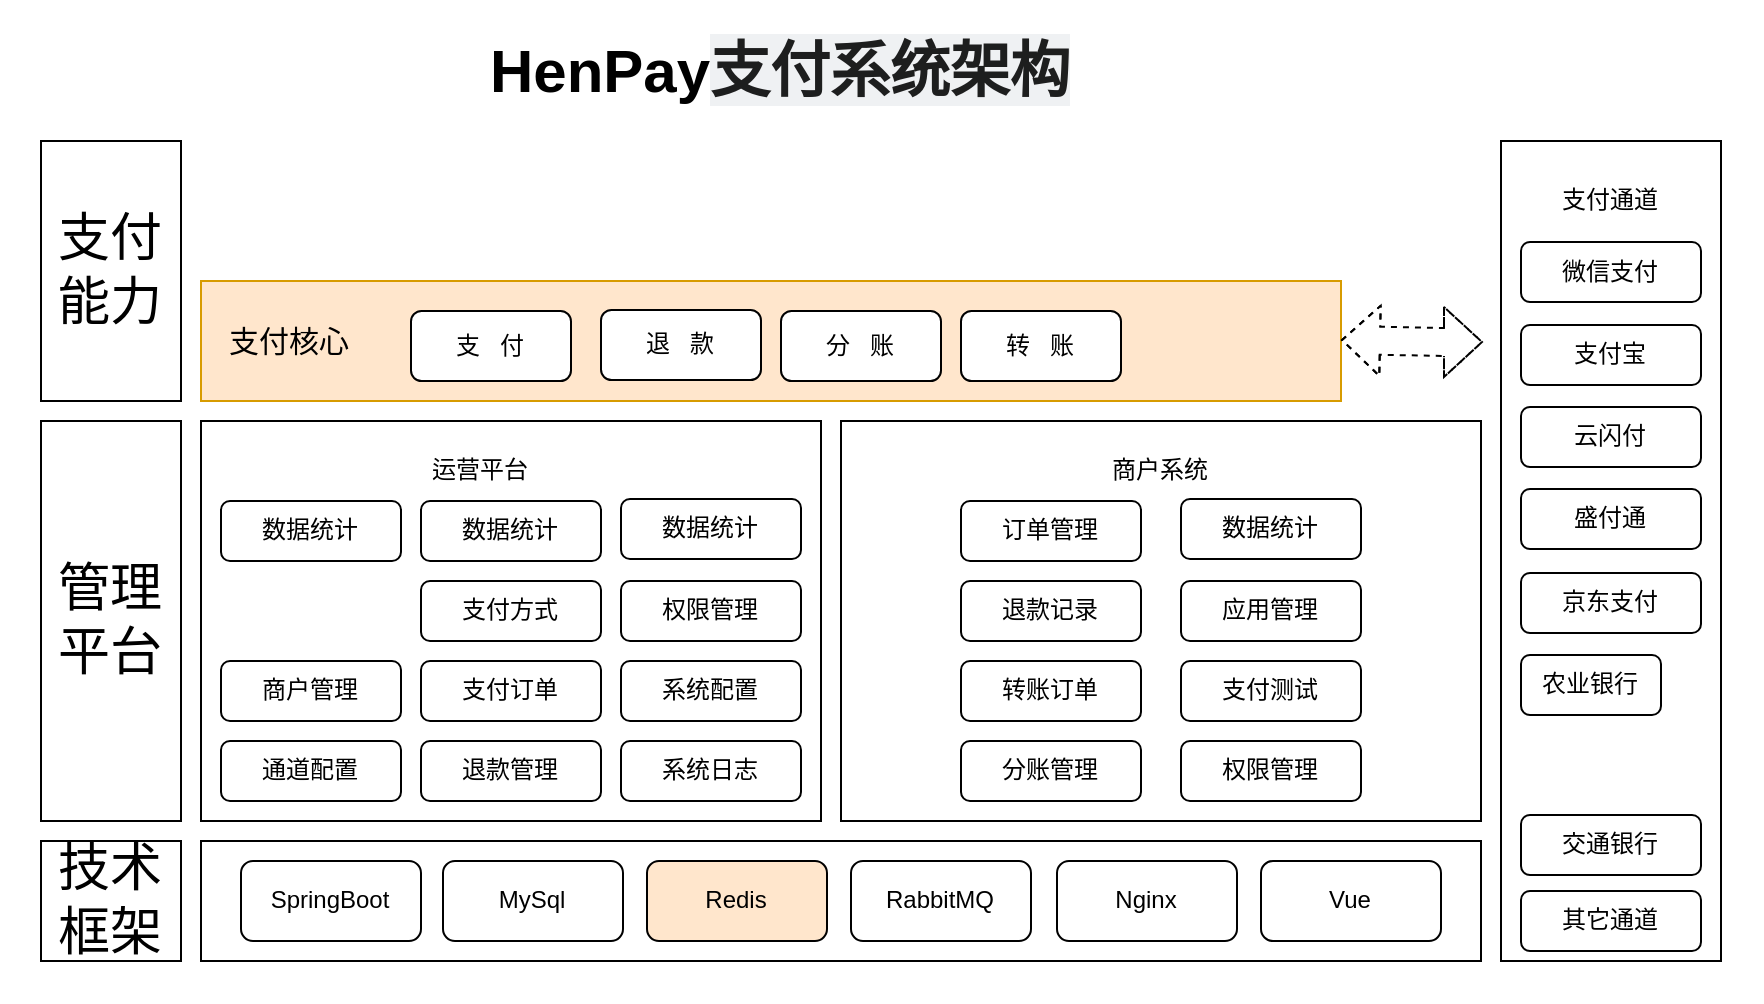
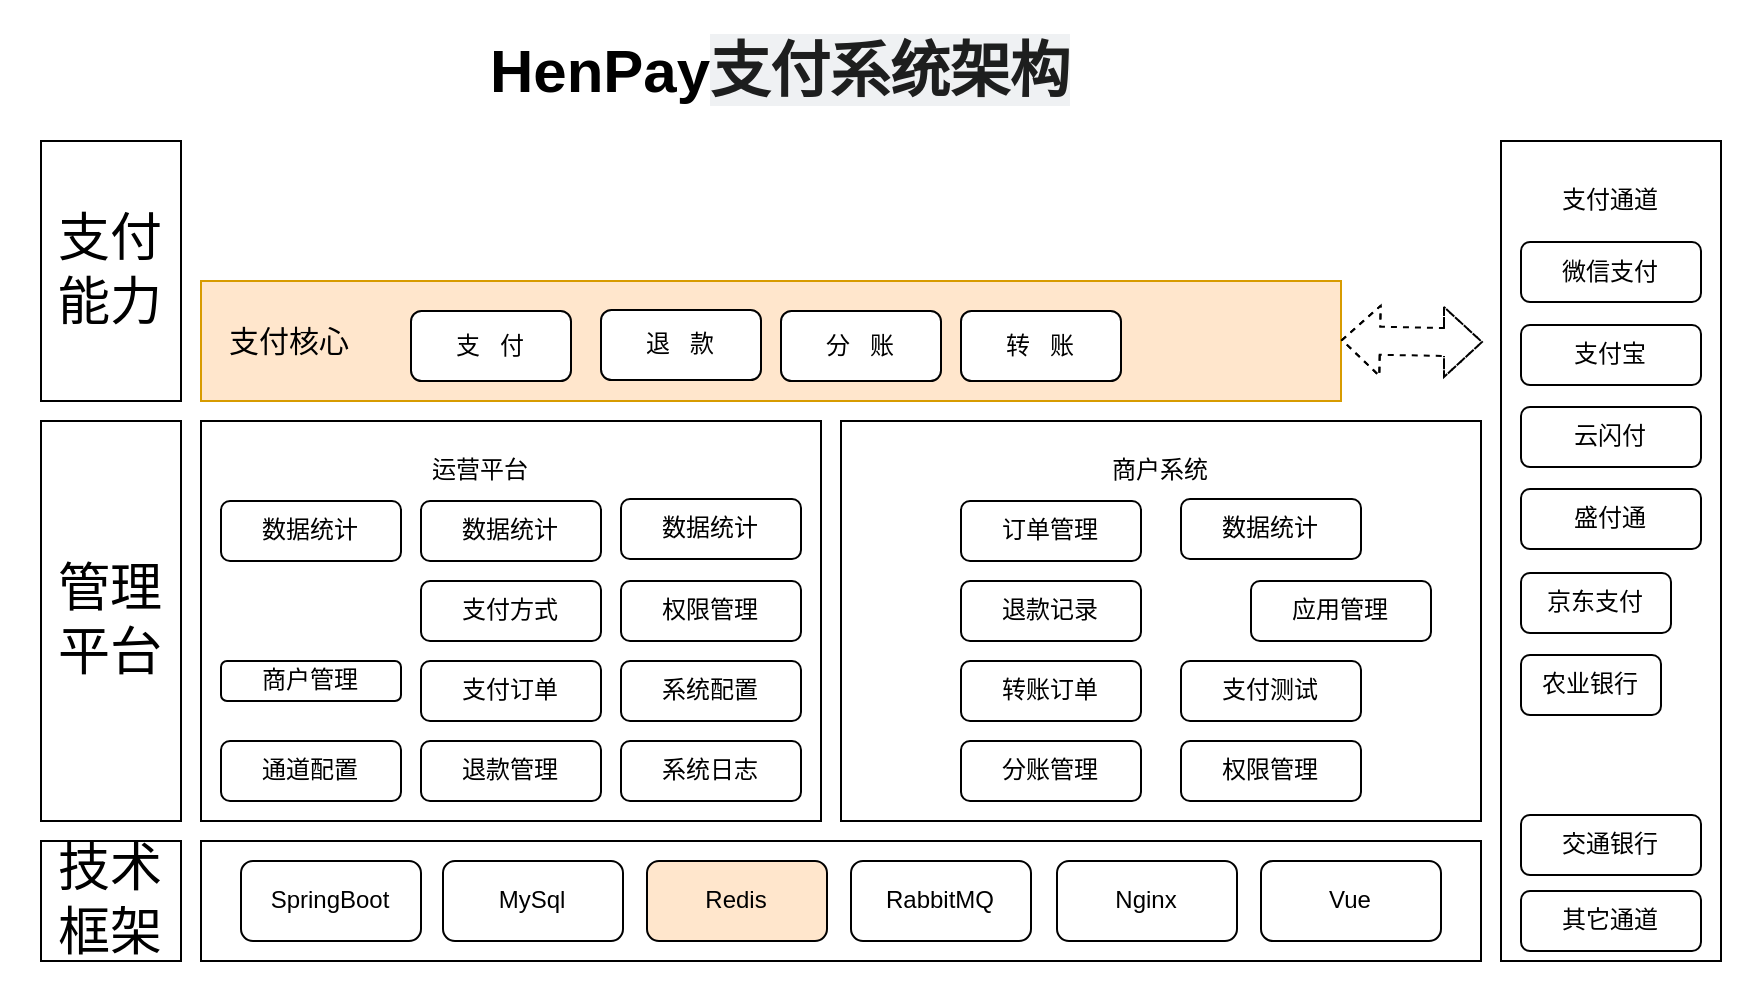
  <mxCell id="0" />
  <mxCell id="1" parent="0" />
  <mxCell id="2" value="&lt;span style=&quot;font-size: 15px;&quot;&gt;&amp;nbsp; &amp;nbsp;支付核心&amp;nbsp;&amp;nbsp;&lt;/span&gt;" style="rounded=0;whiteSpace=wrap;html=1;fillColor=#ffe6cc;strokeColor=#d79b00;align=left;" vertex="1" parent="1"><mxGeometry x="100" y="140" width="570" height="60" as="geometry" /></mxCell>
  <mxCell id="3" value="" style="rounded=0;whiteSpace=wrap;html=1;align=center;" vertex="1" parent="1"><mxGeometry x="100" y="210" width="310" height="200" as="geometry" /></mxCell>
  <mxCell id="4" value="运营平台" style="text;html=1;align=center;verticalAlign=middle;whiteSpace=wrap;rounded=0;" vertex="1" parent="1"><mxGeometry x="210" y="220" width="60" height="30" as="geometry" /></mxCell>
  <mxCell id="5" value="&lt;b&gt;&lt;font style=&quot;font-size: 30px;&quot;&gt;HenPay&lt;span style=&quot;color: rgba(0, 0, 0, 0.88); font-family: Inter, -apple-system, BlinkMacSystemFont, &amp;quot;Segoe UI&amp;quot;, &amp;quot;SF Pro SC&amp;quot;, &amp;quot;SF Pro Display&amp;quot;, &amp;quot;SF Pro Icons&amp;quot;, &amp;quot;PingFang SC&amp;quot;, &amp;quot;Hiragino Sans GB&amp;quot;, &amp;quot;Microsoft YaHei&amp;quot;, &amp;quot;Helvetica Neue&amp;quot;, Helvetica, Arial, sans-serif; text-align: left; white-space-collapse: preserve-breaks; background-color: rgba(175, 184, 193, 0.2);&quot;&gt;支付系统架构&lt;/span&gt;&lt;/font&gt;&lt;/b&gt;" style="text;html=1;align=center;verticalAlign=middle;whiteSpace=wrap;rounded=0;" vertex="1" parent="1"><mxGeometry x="230" y="20" width="320" height="30" as="geometry" /></mxCell>
  <mxCell id="6" value="数据统计" style="rounded=1;whiteSpace=wrap;html=1;" vertex="1" parent="1"><mxGeometry x="110" y="250" width="90" height="30" as="geometry" /></mxCell>
  <mxCell id="7" value="支&amp;nbsp; &amp;nbsp;付" style="rounded=1;whiteSpace=wrap;html=1;" vertex="1" parent="1"><mxGeometry x="205" y="155" width="80" height="35" as="geometry" /></mxCell>
  <mxCell id="8" value="退&amp;nbsp; &amp;nbsp;款" style="rounded=1;whiteSpace=wrap;html=1;" vertex="1" parent="1"><mxGeometry x="300" y="154.5" width="80" height="35" as="geometry" /></mxCell>
  <mxCell id="9" value="分&amp;nbsp; &amp;nbsp;账" style="rounded=1;whiteSpace=wrap;html=1;" vertex="1" parent="1"><mxGeometry x="390" y="155" width="80" height="35" as="geometry" /></mxCell>
  <mxCell id="10" value="转&amp;nbsp; &amp;nbsp;账" style="rounded=1;whiteSpace=wrap;html=1;" vertex="1" parent="1"><mxGeometry x="480" y="155" width="80" height="35" as="geometry" /></mxCell>
  <mxCell id="11" value="数据统计" style="rounded=1;whiteSpace=wrap;html=1;" vertex="1" parent="1"><mxGeometry x="210" y="250" width="90" height="30" as="geometry" /></mxCell>
  <mxCell id="12" value="数据统计" style="rounded=1;whiteSpace=wrap;html=1;" vertex="1" parent="1"><mxGeometry x="310" y="249" width="90" height="30" as="geometry" /></mxCell>
- <mxCell id="13" value="商户管理" style="rounded=1;whiteSpace=wrap;html=1;" vertex="1" parent="1"><mxGeometry x="110" y="330" width="90" height="30" as="geometry" /></mxCell>
+ <mxCell id="13" value="商户管理" style="rounded=1;whiteSpace=wrap;html=1;" vertex="1" parent="1"><mxGeometry x="110" y="330" width="90" height="20" as="geometry" /></mxCell>
  <mxCell id="14" value="通道配置" style="rounded=1;whiteSpace=wrap;html=1;" vertex="1" parent="1"><mxGeometry x="110" y="370" width="90" height="30" as="geometry" /></mxCell>
  <mxCell id="15" value="支付方式" style="rounded=1;whiteSpace=wrap;html=1;" vertex="1" parent="1"><mxGeometry x="210" y="290" width="90" height="30" as="geometry" /></mxCell>
  <mxCell id="16" value="支付订单" style="rounded=1;whiteSpace=wrap;html=1;" vertex="1" parent="1"><mxGeometry x="210" y="330" width="90" height="30" as="geometry" /></mxCell>
  <mxCell id="17" value="退款管理" style="rounded=1;whiteSpace=wrap;html=1;" vertex="1" parent="1"><mxGeometry x="210" y="370" width="90" height="30" as="geometry" /></mxCell>
  <mxCell id="18" value="权限管理" style="rounded=1;whiteSpace=wrap;html=1;" vertex="1" parent="1"><mxGeometry x="310" y="290" width="90" height="30" as="geometry" /></mxCell>
  <mxCell id="19" value="系统配置" style="rounded=1;whiteSpace=wrap;html=1;" vertex="1" parent="1"><mxGeometry x="310" y="330" width="90" height="30" as="geometry" /></mxCell>
  <mxCell id="20" value="系统日志" style="rounded=1;whiteSpace=wrap;html=1;" vertex="1" parent="1"><mxGeometry x="310" y="370" width="90" height="30" as="geometry" /></mxCell>
  <mxCell id="21" value="" style="rounded=0;whiteSpace=wrap;html=1;" vertex="1" parent="1"><mxGeometry x="420" y="210" width="320" height="200" as="geometry" /></mxCell>
  <mxCell id="22" value="订单管理" style="rounded=1;whiteSpace=wrap;html=1;" vertex="1" parent="1"><mxGeometry x="480" y="250" width="90" height="30" as="geometry" /></mxCell>
  <mxCell id="23" value="商户系统" style="text;html=1;align=center;verticalAlign=middle;whiteSpace=wrap;rounded=0;" vertex="1" parent="1"><mxGeometry x="550" y="220" width="60" height="30" as="geometry" /></mxCell>
  <mxCell id="24" value="数据统计" style="rounded=1;whiteSpace=wrap;html=1;" vertex="1" parent="1"><mxGeometry x="590" y="249" width="90" height="30" as="geometry" /></mxCell>
  <mxCell id="25" value="退款记录" style="rounded=1;whiteSpace=wrap;html=1;" vertex="1" parent="1"><mxGeometry x="480" y="290" width="90" height="30" as="geometry" /></mxCell>
- <mxCell id="26" value="应用管理" style="rounded=1;whiteSpace=wrap;html=1;" vertex="1" parent="1"><mxGeometry x="590" y="290" width="90" height="30" as="geometry" /></mxCell>
+ <mxCell id="26" value="应用管理" style="rounded=1;whiteSpace=wrap;html=1;" vertex="1" parent="1"><mxGeometry x="625" y="290" width="90" height="30" as="geometry" /></mxCell>
  <mxCell id="27" value="转账订单" style="rounded=1;whiteSpace=wrap;html=1;" vertex="1" parent="1"><mxGeometry x="480" y="330" width="90" height="30" as="geometry" /></mxCell>
  <mxCell id="28" value="支付测试" style="rounded=1;whiteSpace=wrap;html=1;" vertex="1" parent="1"><mxGeometry x="590" y="330" width="90" height="30" as="geometry" /></mxCell>
  <mxCell id="29" value="分账管理" style="rounded=1;whiteSpace=wrap;html=1;" vertex="1" parent="1"><mxGeometry x="480" y="370" width="90" height="30" as="geometry" /></mxCell>
  <mxCell id="30" value="权限管理" style="rounded=1;whiteSpace=wrap;html=1;" vertex="1" parent="1"><mxGeometry x="590" y="370" width="90" height="30" as="geometry" /></mxCell>
  <mxCell id="31" value="" style="rounded=0;whiteSpace=wrap;html=1;" vertex="1" parent="1"><mxGeometry x="100" y="420" width="640" height="60" as="geometry" /></mxCell>
  <mxCell id="32" value="SpringBoot" style="rounded=1;whiteSpace=wrap;html=1;" vertex="1" parent="1"><mxGeometry x="120" y="430" width="90" height="40" as="geometry" /></mxCell>
  <mxCell id="33" value="MySql" style="rounded=1;whiteSpace=wrap;html=1;" vertex="1" parent="1"><mxGeometry x="221" y="430" width="90" height="40" as="geometry" /></mxCell>
  <mxCell id="34" value="Redis" style="rounded=1;whiteSpace=wrap;html=1;fillColor=#ffe6cc;" vertex="1" parent="1"><mxGeometry x="323" y="430" width="90" height="40" as="geometry" /></mxCell>
  <mxCell id="35" value="RabbitMQ" style="rounded=1;whiteSpace=wrap;html=1;" vertex="1" parent="1"><mxGeometry x="425" y="430" width="90" height="40" as="geometry" /></mxCell>
  <mxCell id="36" value="Nginx" style="rounded=1;whiteSpace=wrap;html=1;" vertex="1" parent="1"><mxGeometry x="528" y="430" width="90" height="40" as="geometry" /></mxCell>
  <mxCell id="37" value="Vue" style="rounded=1;whiteSpace=wrap;html=1;" vertex="1" parent="1"><mxGeometry x="630" y="430" width="90" height="40" as="geometry" /></mxCell>
  <mxCell id="38" value="&lt;font style=&quot;font-size: 26px;&quot;&gt;支付&lt;/font&gt;&lt;div&gt;&lt;font style=&quot;font-size: 26px;&quot;&gt;能力&lt;/font&gt;&lt;/div&gt;" style="rounded=0;whiteSpace=wrap;html=1;" vertex="1" parent="1"><mxGeometry x="20" y="70" width="70" height="130" as="geometry" /></mxCell>
  <mxCell id="39" value="&lt;span style=&quot;font-size: 26px;&quot;&gt;管理&lt;/span&gt;&lt;div&gt;&lt;span style=&quot;font-size: 26px;&quot;&gt;平台&lt;/span&gt;&lt;/div&gt;" style="rounded=0;whiteSpace=wrap;html=1;" vertex="1" parent="1"><mxGeometry x="20" y="210" width="70" height="200" as="geometry" /></mxCell>
  <mxCell id="40" value="&lt;span style=&quot;font-size: 26px;&quot;&gt;技术&lt;/span&gt;&lt;div&gt;&lt;span style=&quot;font-size: 26px;&quot;&gt;框架&lt;/span&gt;&lt;/div&gt;" style="rounded=0;whiteSpace=wrap;html=1;" vertex="1" parent="1"><mxGeometry x="20" y="420" width="70" height="60" as="geometry" /></mxCell>
  <mxCell id="41" value="" style="rounded=0;whiteSpace=wrap;html=1;" vertex="1" parent="1"><mxGeometry x="750" y="70" width="110" height="410" as="geometry" /></mxCell>
  <mxCell id="42" value="" style="shape=flexArrow;endArrow=classic;startArrow=classic;html=1;rounded=0;exitX=0.872;exitY=0.983;exitDx=0;exitDy=0;exitPerimeter=0;width=14;dashed=1;" edge="1" parent="1"><mxGeometry width="100" height="100" relative="1" as="geometry"><mxPoint x="670" y="169.49" as="sourcePoint" /><mxPoint x="741" y="170.51" as="targetPoint" /><Array as="points"><mxPoint x="721.92" y="170.51" /></Array></mxGeometry></mxCell>
  <mxCell id="43" value="支付通道" style="text;html=1;align=center;verticalAlign=middle;whiteSpace=wrap;rounded=0;" vertex="1" parent="1"><mxGeometry x="775" y="85" width="60" height="30" as="geometry" /></mxCell>
  <mxCell id="44" value="微信支付" style="rounded=1;whiteSpace=wrap;html=1;" vertex="1" parent="1"><mxGeometry x="760" y="120.5" width="90" height="30" as="geometry" /></mxCell>
  <mxCell id="45" value="支付宝" style="rounded=1;whiteSpace=wrap;html=1;" vertex="1" parent="1"><mxGeometry x="760" y="162" width="90" height="30" as="geometry" /></mxCell>
  <mxCell id="46" value="云闪付" style="rounded=1;whiteSpace=wrap;html=1;" vertex="1" parent="1"><mxGeometry x="760" y="203" width="90" height="30" as="geometry" /></mxCell>
  <mxCell id="47" value="盛付通" style="rounded=1;whiteSpace=wrap;html=1;" vertex="1" parent="1"><mxGeometry x="760" y="244" width="90" height="30" as="geometry" /></mxCell>
- <mxCell id="48" value="京东支付" style="rounded=1;whiteSpace=wrap;html=1;" vertex="1" parent="1"><mxGeometry x="760" y="286" width="90" height="30" as="geometry" /></mxCell>
+ <mxCell id="48" value="京东支付" style="rounded=1;whiteSpace=wrap;html=1;" vertex="1" parent="1"><mxGeometry x="760" y="286" width="75" height="30" as="geometry" /></mxCell>
  <mxCell id="49" value="农业银行" style="rounded=1;whiteSpace=wrap;html=1;" vertex="1" parent="1"><mxGeometry x="760" y="327" width="70" height="30" as="geometry" /></mxCell>
  <mxCell id="50" value="交通银行" style="rounded=1;whiteSpace=wrap;html=1;" vertex="1" parent="1"><mxGeometry x="760" y="407" width="90" height="30" as="geometry" /></mxCell>
  <mxCell id="51" value="其它通道" style="rounded=1;whiteSpace=wrap;html=1;" vertex="1" parent="1"><mxGeometry x="760" y="445" width="90" height="30" as="geometry" /></mxCell>
